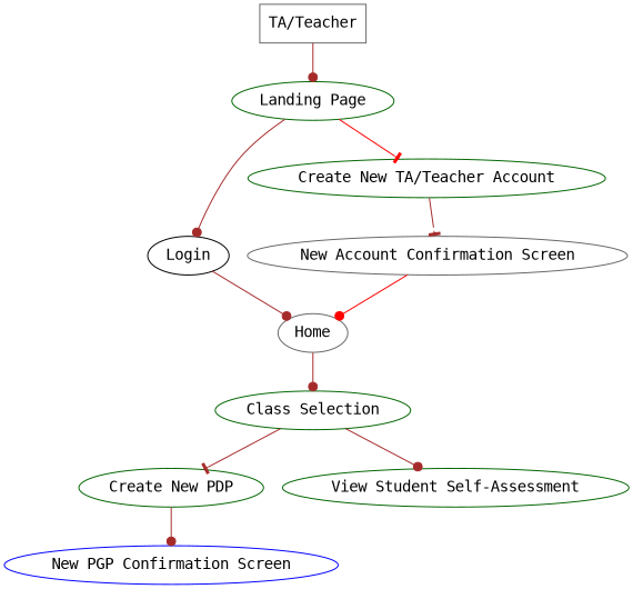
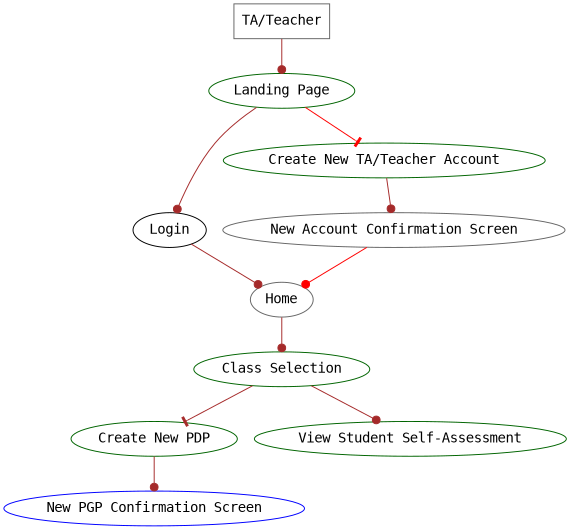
  digraph {
    fontname="DejaVu Sans Mono"
    node [color=darkgreen fontname="DejaVu Sans Mono"]
    edge [arrowhead=dot color=brown fontname="DejaVu Sans Mono"]
    n1 [color=gray40 label="TA/Teacher" shape=box]
    n2 [label="Landing Page"]
    n3 [color=black label=Login]
    n4 [label="Create New TA/Teacher Account"]
    n5 [color=gray40 label=Home]
    n6 [color=gray40 label="New Account Confirmation Screen"]
    n7 [label="Class Selection"]
    n8 [label="Create New PDP"]
    n9 [label="View Student Self-Assessment"]
    n10 [color=blue label="New PGP Confirmation Screen"]
    n1 -> n2
    n2 -> n3
    n2 -> n4 [arrowhead=tee color=red]
    n3 -> n5
-   n4 -> n6 [arrowhead=tee]
+   n4 -> n6
    n5 -> n7
    n6 -> n5 [color=red]
    n7 -> n8 [arrowhead=tee]
    n7 -> n9
    n8 -> n10
  }
